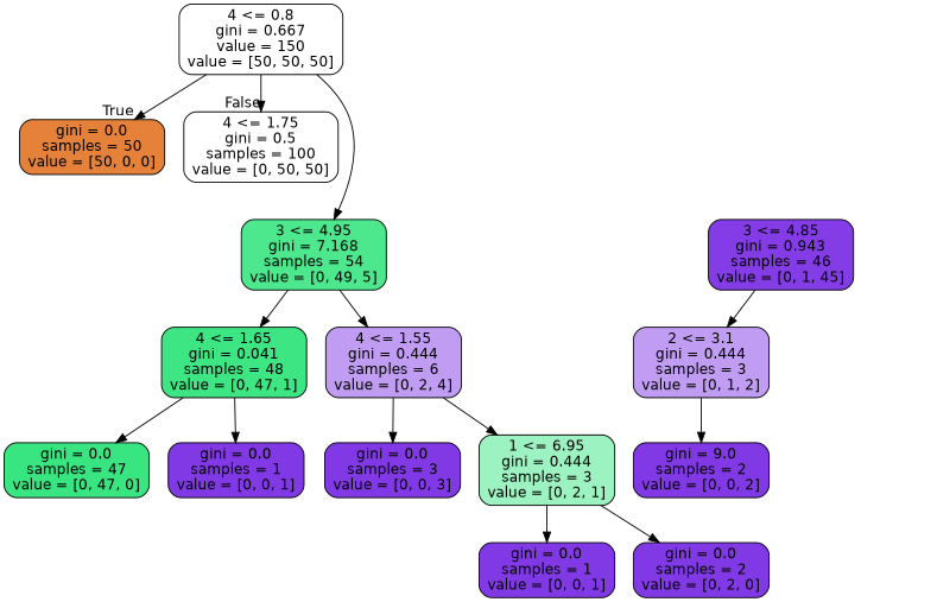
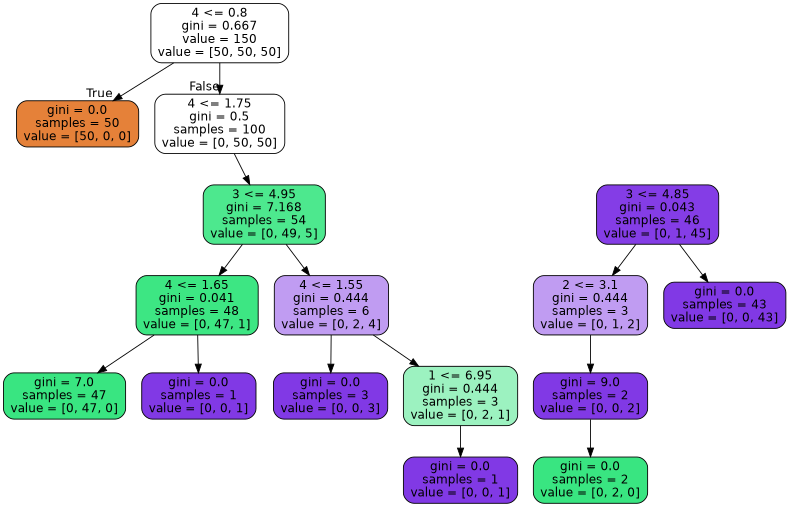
  digraph {
    node [color=black fillcolor="#8139e5ff" fontname=helvetica shape=box style="filled, rounded"]
    edge [fontname=helvetica]
    n1 [fillcolor="#e5813900" label="4 <= 0.8\ngini = 0.667\nvalue = 150\nvalue = [50, 50, 50]"]
    n2 [fillcolor="#e58139ff" label="gini = 0.0\nsamples = 50\nvalue = [50, 0, 0]"]
    n3 [fillcolor="#39e58100" label="4 <= 1.75\ngini = 0.5\nsamples = 100\nvalue = [0, 50, 50]"]
    n4 [fillcolor="#39e581e5" label="3 <= 4.95\ngini = 7.168\nsamples = 54\nvalue = [0, 49, 5]"]
    n5 [fillcolor="#39e581fa" label="4 <= 1.65\ngini = 0.041\nsamples = 48\nvalue = [0, 47, 1]"]
    n6 [fillcolor="#8139e57f" label="4 <= 1.55\ngini = 0.444\nsamples = 6\nvalue = [0, 2, 4]"]
-   n7 [fillcolor="#8139e5f9" label="3 <= 4.85\ngini = 0.943\nsamples = 46\nvalue = [0, 1, 45]"]
+   n7 [fillcolor="#8139e5f9" label="3 <= 4.85\ngini = 0.043\nsamples = 46\nvalue = [0, 1, 45]"]
    n8 [fillcolor="#8139e57f" label="2 <= 3.1\ngini = 0.444\nsamples = 3\nvalue = [0, 1, 2]"]
-   n10 [fillcolor="#39e581ff" label="gini = 0.0\nsamples = 47\nvalue = [0, 47, 0]"]
+   n9 [label="gini = 0.0\nsamples = 43\nvalue = [0, 0, 43]"]
+   n10 [fillcolor="#39e581ff" label="gini = 7.0\nsamples = 47\nvalue = [0, 47, 0]"]
    n11 [label="gini = 0.0\nsamples = 1\nvalue = [0, 0, 1]"]
    n12 [label="gini = 0.0\nsamples = 3\nvalue = [0, 0, 3]"]
    n13 [fillcolor="#39e5817f" label="1 <= 6.95\ngini = 0.444\nsamples = 3\nvalue = [0, 2, 1]"]
-   n14 [label="gini = 0.0\nsamples = 2\nvalue = [0, 2, 0]"]
+   n14 [fillcolor="#39e581ff" label="gini = 0.0\nsamples = 2\nvalue = [0, 2, 0]"]
    n15 [label="gini = 0.0\nsamples = 1\nvalue = [0, 0, 1]"]
    n16 [label="gini = 9.0\nsamples = 2\nvalue = [0, 0, 2]"]
    n1 -> n2 [headlabel=True labelangle=45 labeldistance=2.5]
    n1 -> n3 [headlabel=False labelangle=-45 labeldistance=2.5]
-   n1 -> n4
+   n3 -> n4
    n4 -> n5
    n4 -> n6
    n5 -> n10
    n5 -> n11
    n6 -> n12
    n6 -> n13
    n7 -> n8
+   n7 -> n9
    n8 -> n16
-   n13 -> n14
+   n16 -> n14
    n13 -> n15
  }
